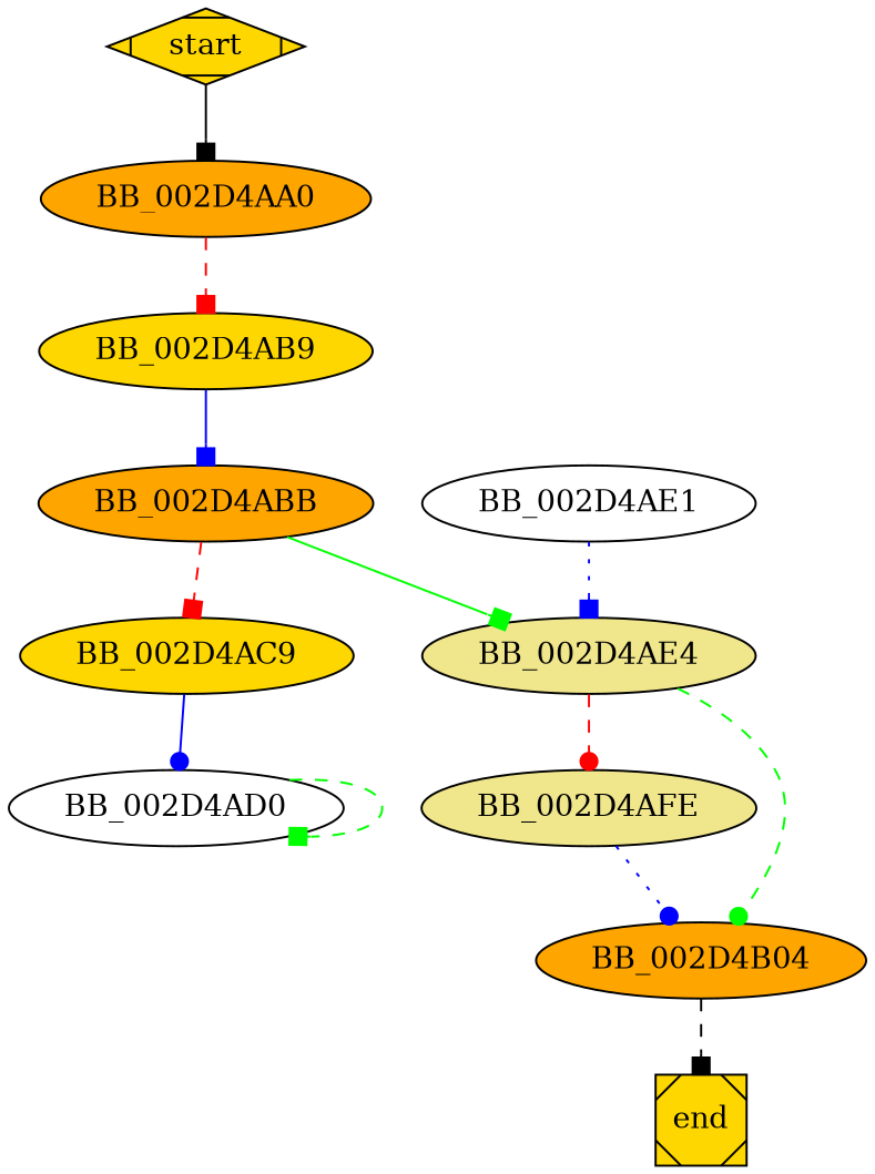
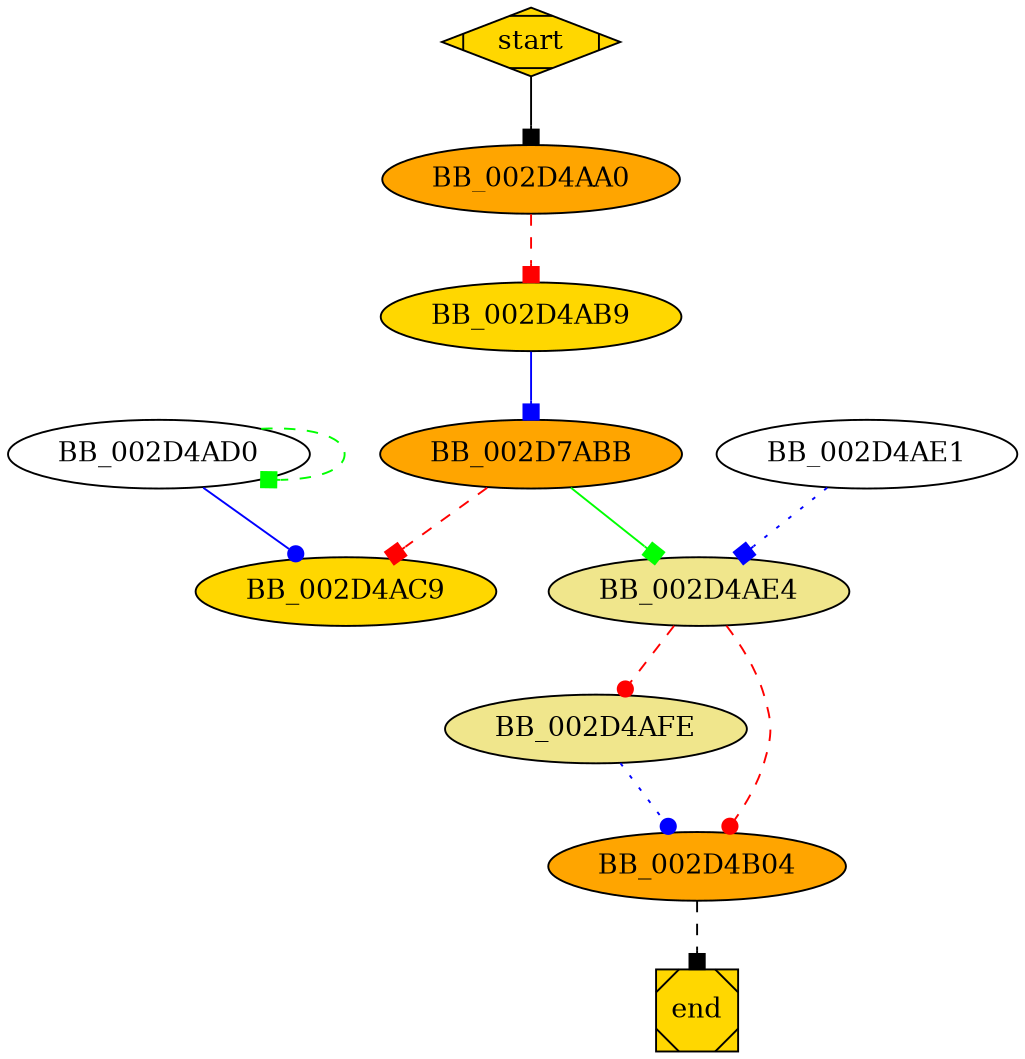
  digraph {
    node [fillcolor=gold style=filled]
    edge [arrowhead=box style=dashed color=blue]
    start [shape=Mdiamond]
    BB_002D4AA0 [fillcolor=orange]
    BB_002D4AB9
-   BB_002D4ABB [fillcolor=orange]
+   BB_002D4ABB [fillcolor=orange label=BB_002D7ABB]
    BB_002D4AC9
    BB_002D4AE4 [fillcolor=khaki]
    BB_002D4AD0 [fillcolor=white]
    BB_002D4AFE [fillcolor=khaki]
    BB_002D4B04 [fillcolor=orange]
    end [shape=Msquare]
    BB_002D4AE1 [fillcolor=white]
    start -> BB_002D4AA0 [style=solid color=""]
    BB_002D4AA0 -> BB_002D4AB9 [color=red]
    BB_002D4AB9 -> BB_002D4ABB [style=solid]
    BB_002D4ABB -> BB_002D4AC9 [color=red]
    BB_002D4ABB -> BB_002D4AE4 [color=green style=solid]
-   BB_002D4AC9 -> BB_002D4AD0 [arrowhead=dot style=solid]
+   BB_002D4AD0 -> BB_002D4AC9 [arrowhead=dot style=solid]
    BB_002D4AE4 -> BB_002D4AFE [arrowhead=dot color=red]
-   BB_002D4AE4 -> BB_002D4B04 [arrowhead=dot color=green]
+   BB_002D4AE4 -> BB_002D4B04 [arrowhead=dot color=red]
    BB_002D4AD0 -> BB_002D4AD0 [color=green]
    BB_002D4AFE -> BB_002D4B04 [arrowhead=dot style=dotted]
    BB_002D4B04 -> end [color=""]
    BB_002D4AE1 -> BB_002D4AE4 [style=dotted]
  }
